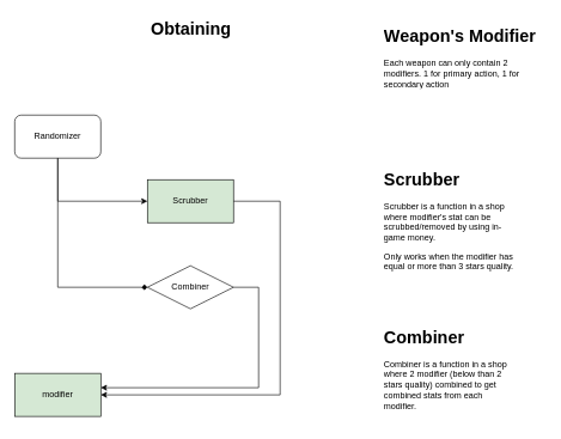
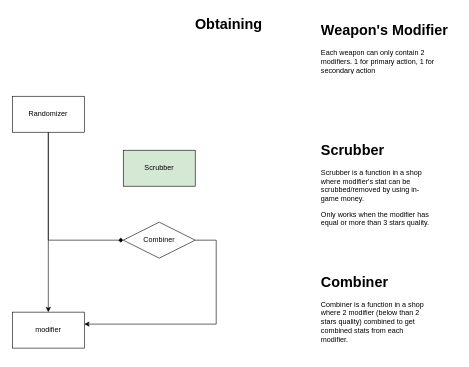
  <mxCell id="0" />
  <mxCell id="1" parent="0" />
- <mxCell id="2" value="&lt;h1&gt;Obtaining&lt;/h1&gt;" style="text;html=1;strokeColor=none;fillColor=none;spacing=5;spacingTop=-20;whiteSpace=wrap;overflow=hidden;rounded=0;" vertex="1" parent="1"><mxGeometry x="205" y="20" width="120" height="120" as="geometry" /></mxCell>
- <mxCell id="3" value="Randomizer" style="whiteSpace=wrap;html=1;rounded=1;" vertex="1" parent="1"><mxGeometry x="20" y="160" width="120" height="60" as="geometry" /></mxCell>
+ <mxCell id="2" value="&lt;h1&gt;Obtaining&lt;/h1&gt;" style="text;html=1;strokeColor=none;fillColor=none;spacing=5;spacingTop=-20;whiteSpace=wrap;overflow=hidden;rounded=0;" vertex="1" parent="1"><mxGeometry x="320" y="20" width="120" height="120" as="geometry" /></mxCell>
+ <mxCell id="3" value="Randomizer" style="rounded=0;whiteSpace=wrap;html=1;" vertex="1" parent="1"><mxGeometry x="20" y="160" width="120" height="60" as="geometry" /></mxCell>
  <mxCell id="4" value="Scrubber" style="rounded=0;whiteSpace=wrap;html=1;fillColor=#d5e8d4;" vertex="1" parent="1"><mxGeometry x="205" y="250" width="120" height="60" as="geometry" /></mxCell>
  <mxCell id="5" value="Combiner" style="rhombus;whiteSpace=wrap;html=1;" vertex="1" parent="1"><mxGeometry x="205" y="370" width="120" height="60" as="geometry" /></mxCell>
- <mxCell id="6" value="modifier" style="rounded=0;whiteSpace=wrap;html=1;fillColor=#d5e8d4;" vertex="1" parent="1"><mxGeometry x="20" y="520" width="120" height="60" as="geometry" /></mxCell>
- <mxCell id="8" value="" style="endArrow=classic;html=1;exitX=0.5;exitY=1;exitDx=0;exitDy=0;entryX=0;entryY=0.5;entryDx=0;entryDy=0;edgeStyle=orthogonalEdgeStyle;rounded=0;" edge="1" parent="1" source="3" target="4"><mxGeometry width="50" height="50" relative="1" as="geometry"><mxPoint x="90" y="230" as="sourcePoint" /><mxPoint x="90" y="530" as="targetPoint" /></mxGeometry></mxCell>
+ <mxCell id="6" value="modifier" style="rounded=0;whiteSpace=wrap;html=1;" vertex="1" parent="1"><mxGeometry x="20" y="520" width="120" height="60" as="geometry" /></mxCell>
+ <mxCell id="7" value="" style="endArrow=classic;html=1;exitX=0.5;exitY=1;exitDx=0;exitDy=0;entryX=0.5;entryY=0;entryDx=0;entryDy=0;edgeStyle=orthogonalEdgeStyle;rounded=0;" edge="1" parent="1" source="3" target="6"><mxGeometry width="50" height="50" relative="1" as="geometry"><mxPoint x="280" y="330" as="sourcePoint" /><mxPoint x="330" y="280" as="targetPoint" /></mxGeometry></mxCell>
  <mxCell id="9" value="" style="endArrow=diamond;html=1;entryX=0;entryY=0.5;entryDx=0;entryDy=0;edgeStyle=orthogonalEdgeStyle;rounded=0;exitX=0.5;exitY=1;exitDx=0;exitDy=0;" edge="1" parent="1" source="3" target="5"><mxGeometry width="50" height="50" relative="1" as="geometry"><mxPoint x="80" y="390" as="sourcePoint" /><mxPoint x="215" y="290" as="targetPoint" /></mxGeometry></mxCell>
- <mxCell id="10" value="" style="endArrow=classic;html=1;entryX=1;entryY=0.5;entryDx=0;entryDy=0;edgeStyle=orthogonalEdgeStyle;rounded=0;exitX=1;exitY=0.5;exitDx=0;exitDy=0;" edge="1" parent="1" source="4" target="6"><mxGeometry width="50" height="50" relative="1" as="geometry"><mxPoint x="90" y="230" as="sourcePoint" /><mxPoint x="215" y="410" as="targetPoint" /><Array as="points"><mxPoint x="390" y="280" /><mxPoint x="390" y="550" /></Array></mxGeometry></mxCell>
  <mxCell id="11" value="" style="endArrow=classic;html=1;edgeStyle=orthogonalEdgeStyle;rounded=0;exitX=1;exitY=0.5;exitDx=0;exitDy=0;" edge="1" parent="1" source="5"><mxGeometry width="50" height="50" relative="1" as="geometry"><mxPoint x="335" y="290" as="sourcePoint" /><mxPoint x="140" y="540" as="targetPoint" /><Array as="points"><mxPoint x="360" y="400" /><mxPoint x="360" y="540" /><mxPoint x="140" y="540" /></Array></mxGeometry></mxCell>
  <mxCell id="12" value="&lt;h1&gt;Scrubber&lt;/h1&gt;&lt;p&gt;Scrubber is a function in a shop where modifier's stat can be scrubbed/removed by using in-game money.&lt;/p&gt;&lt;p&gt;Only works when the modifier has equal or more than 3 stars quality.&lt;/p&gt;" style="text;html=1;strokeColor=none;fillColor=none;spacing=5;spacingTop=-20;whiteSpace=wrap;overflow=hidden;rounded=0;" vertex="1" parent="1"><mxGeometry x="530" y="230" width="190" height="160" as="geometry" /></mxCell>
  <mxCell id="13" value="&lt;h1&gt;Combiner&lt;/h1&gt;&lt;div&gt;Combiner is a function in a shop where 2 modifier (below than 2 stars quality) combined to get combined stats from each modifier.&lt;/div&gt;" style="text;html=1;strokeColor=none;fillColor=none;spacing=5;spacingTop=-20;whiteSpace=wrap;overflow=hidden;rounded=0;" vertex="1" parent="1"><mxGeometry x="530" y="450" width="190" height="140" as="geometry" /></mxCell>
  <mxCell id="14" value="&lt;h1&gt;Weapon's Modifier&lt;/h1&gt;&lt;div&gt;Each weapon can only contain 2 modifiers. 1 for primary action, 1 for secondary action&lt;/div&gt;" style="text;html=1;strokeColor=none;fillColor=none;spacing=5;spacingTop=-20;whiteSpace=wrap;overflow=hidden;rounded=0;" vertex="1" parent="1"><mxGeometry x="530" y="30" width="230" height="160" as="geometry" /></mxCell>
